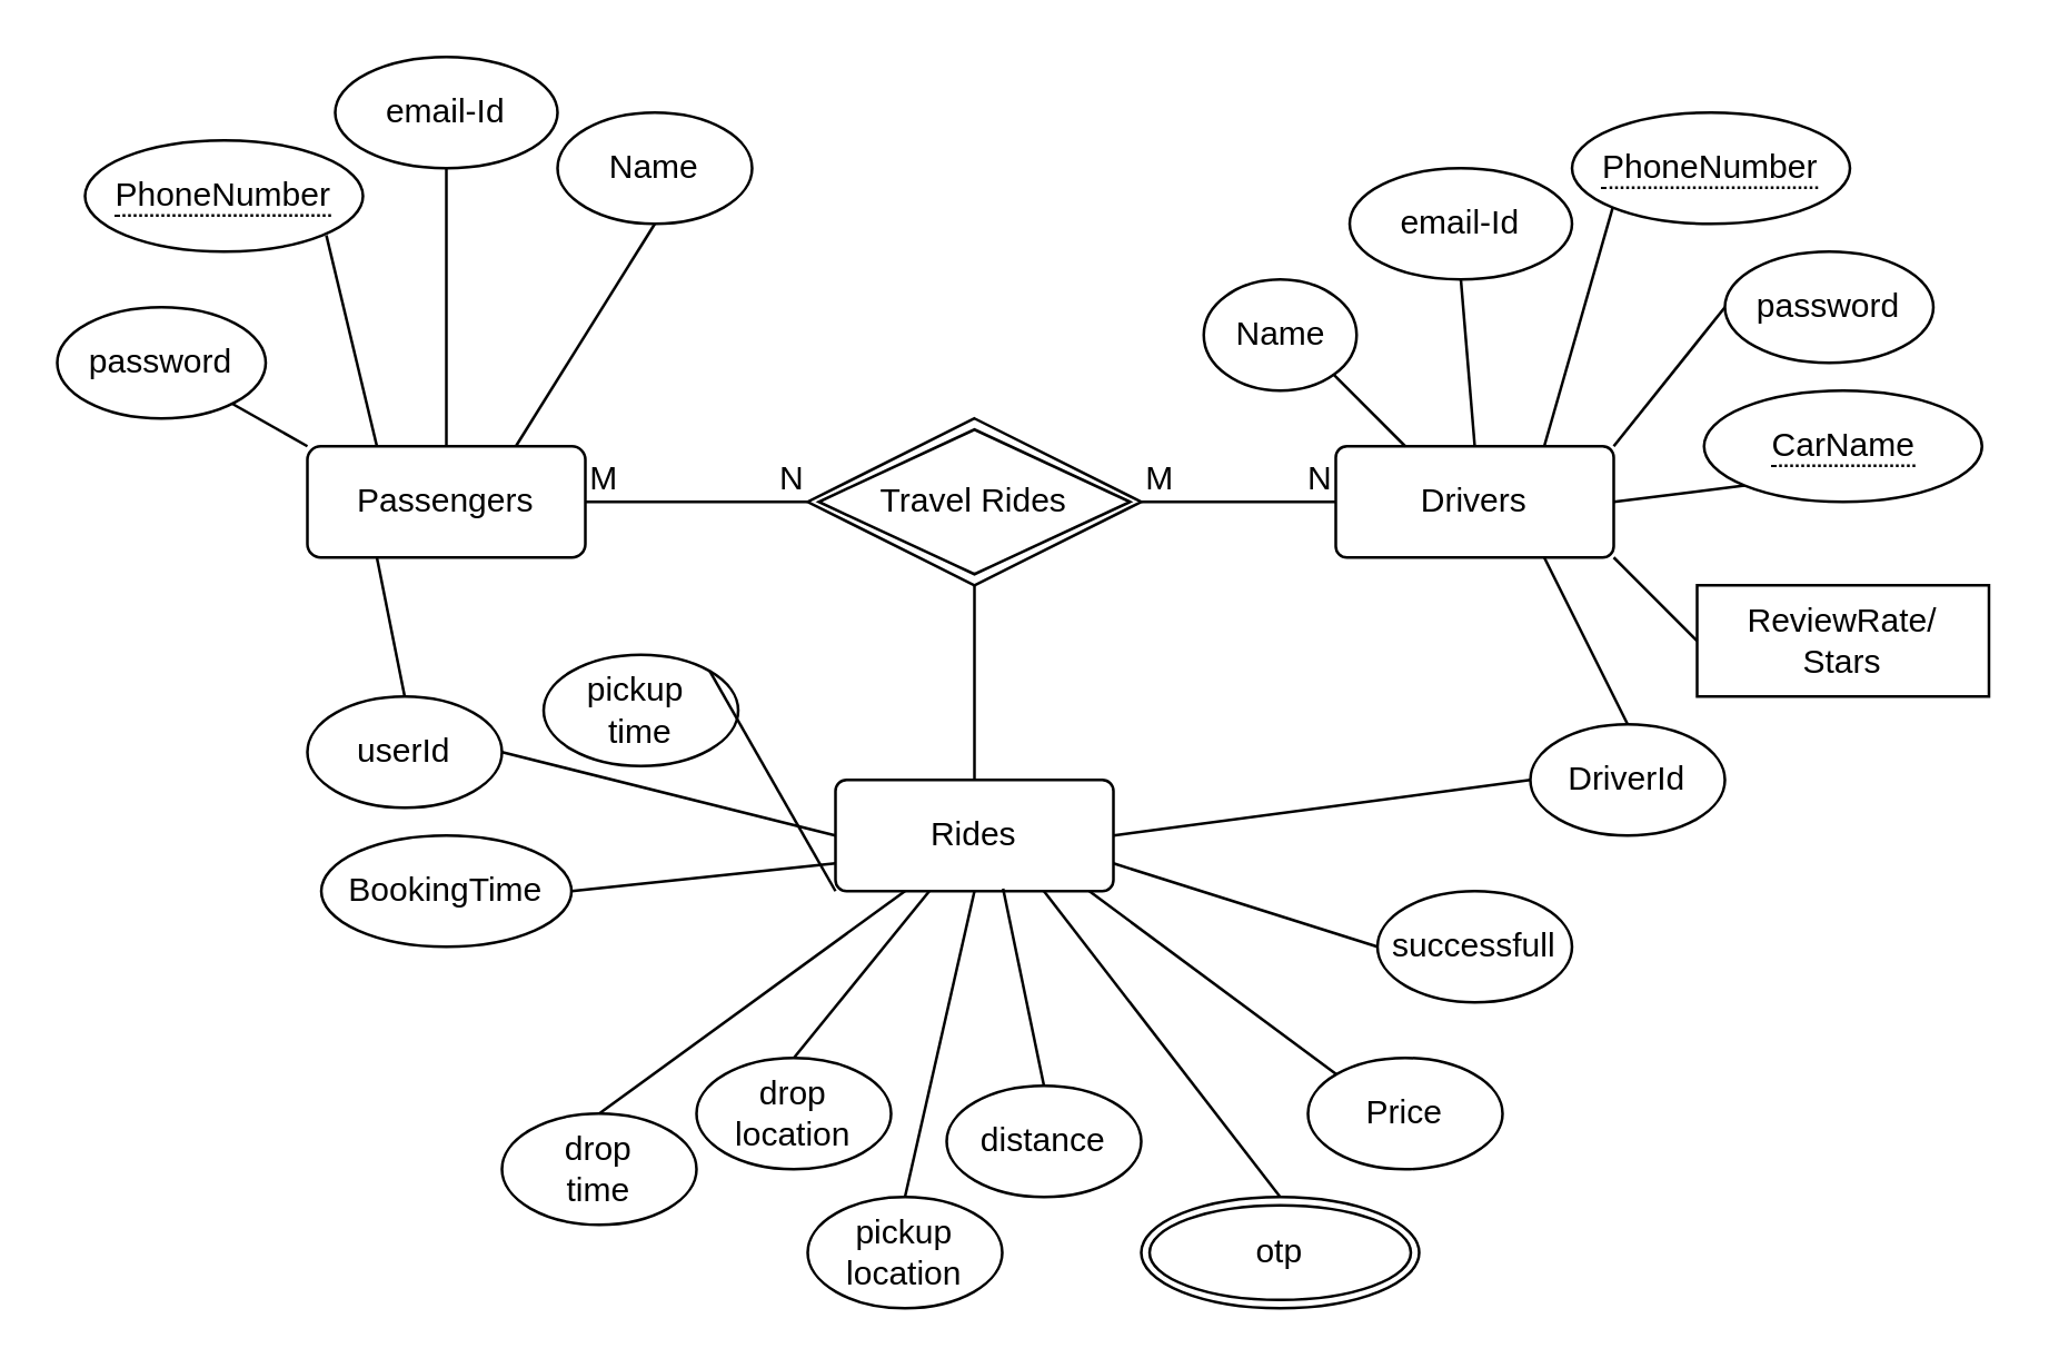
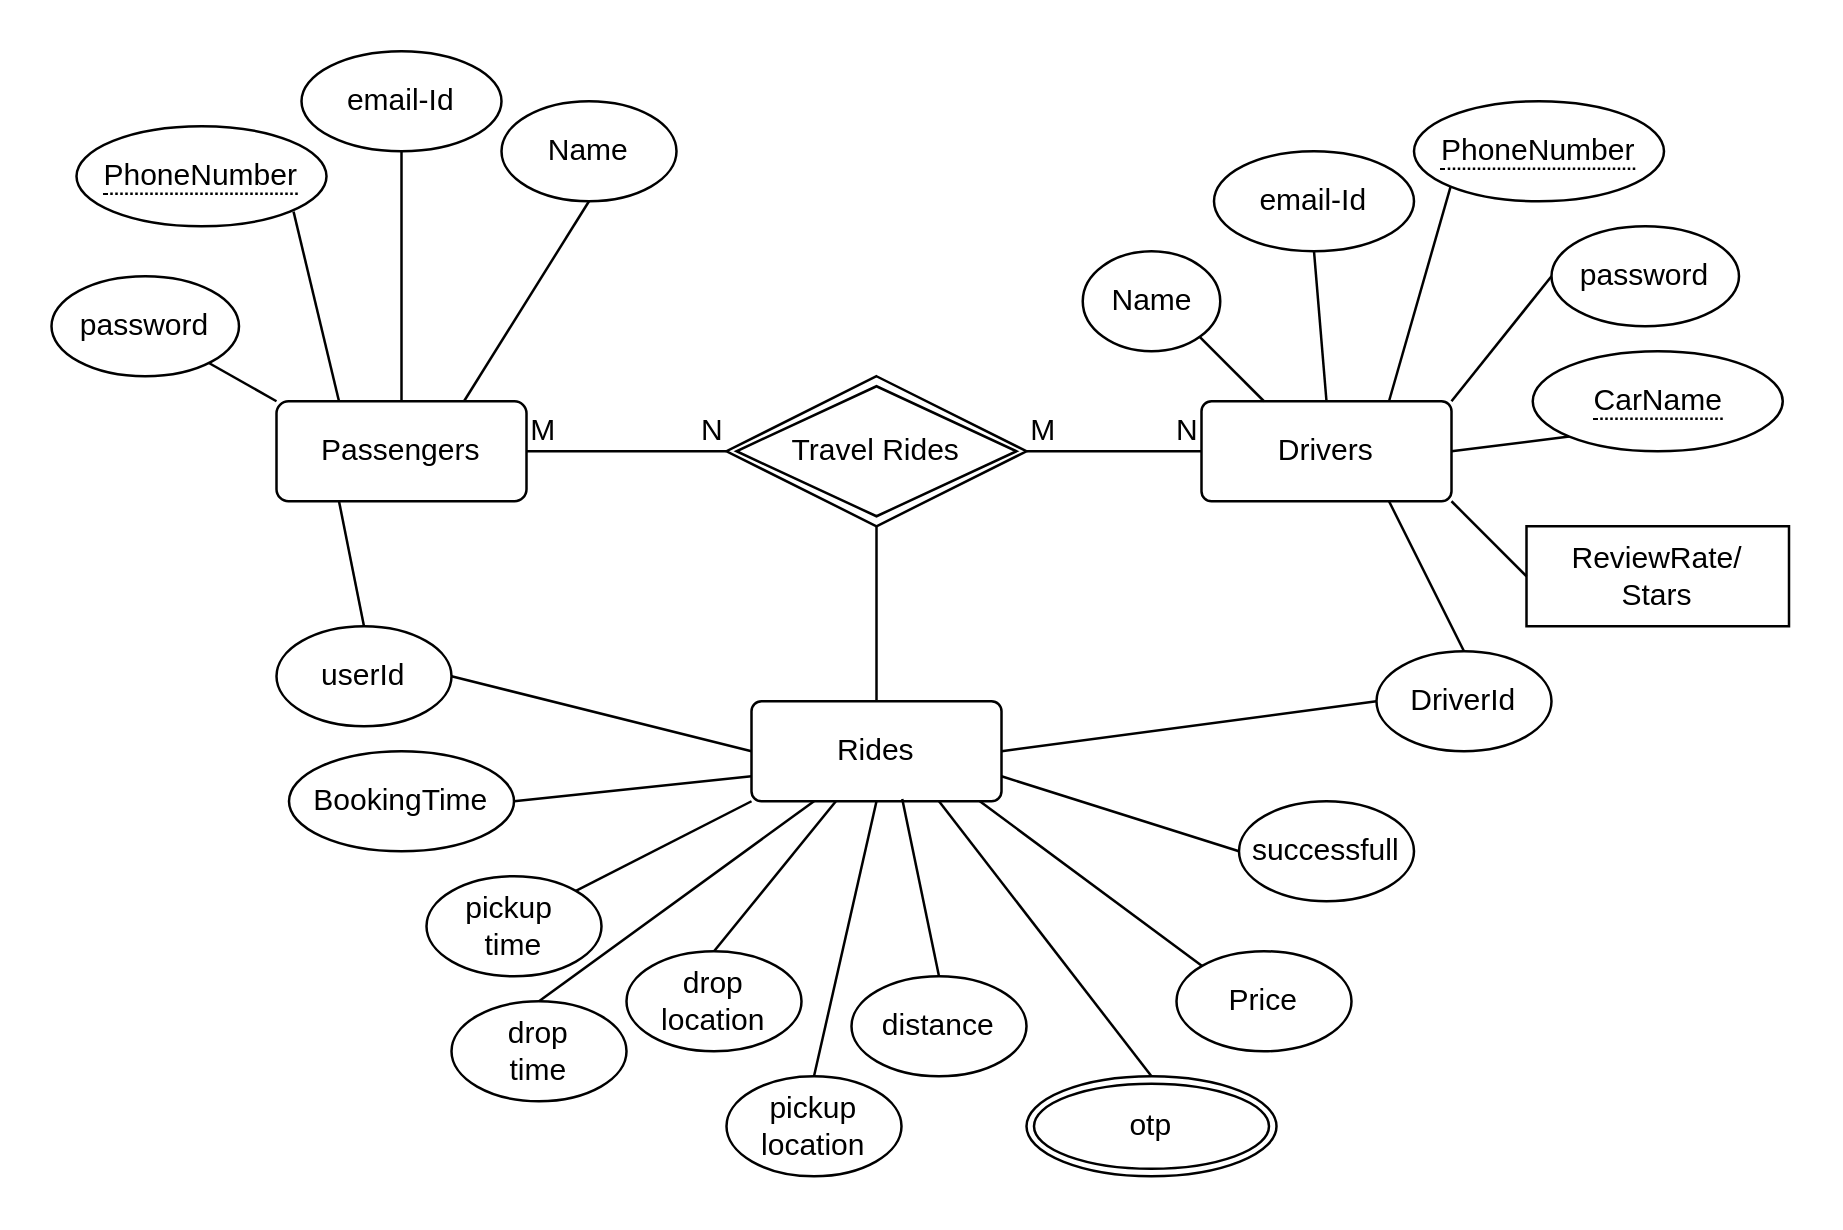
  <mxCell id="0" />
  <mxCell id="1" parent="0" />
  <mxCell id="2" value="Travel Rides" style="shape=rhombus;double=1;perimeter=rhombusPerimeter;whiteSpace=wrap;html=1;align=center;" vertex="1" parent="1"><mxGeometry x="290" y="150" width="120" height="60" as="geometry" /></mxCell>
  <mxCell id="3" value="Passengers" style="rounded=1;arcSize=12;whiteSpace=wrap;html=1;align=center;" vertex="1" parent="1"><mxGeometry x="110" y="160" width="100" height="40" as="geometry" /></mxCell>
  <mxCell id="4" value="Drivers" style="rounded=1;arcSize=10;whiteSpace=wrap;html=1;align=center;" vertex="1" parent="1"><mxGeometry x="480" y="160" width="100" height="40" as="geometry" /></mxCell>
  <mxCell id="5" value="Name" style="ellipse;whiteSpace=wrap;html=1;align=center;" vertex="1" parent="1"><mxGeometry x="200" y="40" width="70" height="40" as="geometry" /></mxCell>
  <mxCell id="6" value="" style="endArrow=none;html=1;rounded=0;entryX=0.5;entryY=1;entryDx=0;entryDy=0;exitX=0.75;exitY=0;exitDx=0;exitDy=0;" edge="1" parent="1" source="3" target="5"><mxGeometry width="50" height="50" relative="1" as="geometry"><mxPoint x="400" y="220" as="sourcePoint" /><mxPoint x="450" y="170" as="targetPoint" /></mxGeometry></mxCell>
  <mxCell id="7" value="email-Id" style="ellipse;whiteSpace=wrap;html=1;align=center;" vertex="1" parent="1"><mxGeometry x="120" y="20" width="80" height="40" as="geometry" /></mxCell>
  <mxCell id="8" value="Rides" style="rounded=1;arcSize=10;whiteSpace=wrap;html=1;align=center;points=[[0,0,0,0,0],[0,0.25,0,0,0],[0,0.5,0,0,0],[0,0.75,0,0,0],[0,1,0,0,0],[0.25,0,0,0,0],[0.25,1,0,0,0],[0.5,0,0,0,0],[0.5,1,0,0,0],[0.75,0,0,0,0],[0.75,1,0,0,0],[1,0,0,0,0],[1,0.25,0,0,0],[1,0.5,0,0,0],[1,0.75,0,0,0],[1,1,0,0,0]];" vertex="1" parent="1"><mxGeometry x="300" y="280" width="100" height="40" as="geometry" /></mxCell>
  <mxCell id="9" value="password" style="ellipse;whiteSpace=wrap;html=1;align=center;" vertex="1" parent="1"><mxGeometry x="20" y="110" width="75" height="40" as="geometry" /></mxCell>
  <mxCell id="10" value="" style="endArrow=none;html=1;rounded=0;entryX=0.5;entryY=1;entryDx=0;entryDy=0;exitX=0.5;exitY=0;exitDx=0;exitDy=0;" edge="1" parent="1" source="3" target="7"><mxGeometry width="50" height="50" relative="1" as="geometry"><mxPoint x="120" y="140" as="sourcePoint" /><mxPoint x="170" y="90" as="targetPoint" /></mxGeometry></mxCell>
  <mxCell id="11" value="" style="endArrow=none;html=1;rounded=0;entryX=1;entryY=1;entryDx=0;entryDy=0;exitX=0.25;exitY=0;exitDx=0;exitDy=0;" edge="1" parent="1" source="3"><mxGeometry width="50" height="50" relative="1" as="geometry"><mxPoint x="400" y="220" as="sourcePoint" /><mxPoint x="116.82" y="84.142" as="targetPoint" /></mxGeometry></mxCell>
  <mxCell id="12" value="" style="endArrow=none;html=1;rounded=0;entryX=0;entryY=0;entryDx=0;entryDy=0;" edge="1" parent="1" source="9" target="3"><mxGeometry width="50" height="50" relative="1" as="geometry"><mxPoint x="58" y="110" as="sourcePoint" /><mxPoint x="450" y="170" as="targetPoint" /></mxGeometry></mxCell>
  <mxCell id="13" value="Name" style="ellipse;whiteSpace=wrap;html=1;align=center;" vertex="1" parent="1"><mxGeometry x="432.5" y="100" width="55" height="40" as="geometry" /></mxCell>
  <mxCell id="14" value="email-Id" style="ellipse;whiteSpace=wrap;html=1;align=center;" vertex="1" parent="1"><mxGeometry x="485" y="60" width="80" height="40" as="geometry" /></mxCell>
  <mxCell id="15" value="password" style="ellipse;whiteSpace=wrap;html=1;align=center;" vertex="1" parent="1"><mxGeometry x="620" y="90" width="75" height="40" as="geometry" /></mxCell>
  <mxCell id="16" value="" style="endArrow=none;html=1;rounded=0;entryX=0;entryY=0.5;entryDx=0;entryDy=0;" edge="1" parent="1" target="15"><mxGeometry width="50" height="50" relative="1" as="geometry"><mxPoint x="580" y="160" as="sourcePoint" /><mxPoint x="630" y="110" as="targetPoint" /></mxGeometry></mxCell>
  <mxCell id="17" value="" style="endArrow=none;html=1;rounded=0;entryX=0;entryY=1;entryDx=0;entryDy=0;exitX=0.75;exitY=0;exitDx=0;exitDy=0;" edge="1" parent="1" source="4" target="48"><mxGeometry width="50" height="50" relative="1" as="geometry"><mxPoint x="410" y="280" as="sourcePoint" /><mxPoint x="603.18" y="84.142" as="targetPoint" /></mxGeometry></mxCell>
  <mxCell id="18" value="" style="endArrow=none;html=1;rounded=0;entryX=0.5;entryY=1;entryDx=0;entryDy=0;exitX=0.5;exitY=0;exitDx=0;exitDy=0;" edge="1" parent="1" source="4" target="14"><mxGeometry width="50" height="50" relative="1" as="geometry"><mxPoint x="410" y="280" as="sourcePoint" /><mxPoint x="460" y="230" as="targetPoint" /></mxGeometry></mxCell>
  <mxCell id="19" value="" style="endArrow=none;html=1;rounded=0;entryX=1;entryY=1;entryDx=0;entryDy=0;exitX=0.25;exitY=0;exitDx=0;exitDy=0;" edge="1" parent="1" source="4" target="13"><mxGeometry width="50" height="50" relative="1" as="geometry"><mxPoint x="410" y="280" as="sourcePoint" /><mxPoint x="460" y="230" as="targetPoint" /></mxGeometry></mxCell>
  <mxCell id="20" value="userId" style="ellipse;whiteSpace=wrap;html=1;align=center;" vertex="1" parent="1"><mxGeometry x="110" y="250" width="70" height="40" as="geometry" /></mxCell>
  <mxCell id="21" value="DriverId" style="ellipse;whiteSpace=wrap;html=1;align=center;" vertex="1" parent="1"><mxGeometry x="550" y="260" width="70" height="40" as="geometry" /></mxCell>
  <mxCell id="22" value="" style="endArrow=none;html=1;rounded=0;entryX=0.75;entryY=1;entryDx=0;entryDy=0;exitX=0.5;exitY=0;exitDx=0;exitDy=0;" edge="1" parent="1" source="21" target="4"><mxGeometry width="50" height="50" relative="1" as="geometry"><mxPoint x="410" y="280" as="sourcePoint" /><mxPoint x="460" y="230" as="targetPoint" /></mxGeometry></mxCell>
  <mxCell id="23" value="" style="endArrow=none;html=1;rounded=0;entryX=0.25;entryY=1;entryDx=0;entryDy=0;exitX=0.5;exitY=0;exitDx=0;exitDy=0;" edge="1" parent="1" source="20" target="3"><mxGeometry width="50" height="50" relative="1" as="geometry"><mxPoint x="100" y="250" as="sourcePoint" /><mxPoint x="150" y="200" as="targetPoint" /></mxGeometry></mxCell>
  <mxCell id="24" value="" style="endArrow=none;html=1;rounded=0;exitX=1;exitY=0.5;exitDx=0;exitDy=0;entryX=0;entryY=1;entryDx=0;entryDy=0;" edge="1" parent="1" source="4" target="50"><mxGeometry width="50" height="50" relative="1" as="geometry"><mxPoint x="410" y="280" as="sourcePoint" /><mxPoint x="660" y="180" as="targetPoint" /></mxGeometry></mxCell>
  <mxCell id="25" value="ReviewRate/&lt;br&gt;Stars" style="whiteSpace=wrap;html=1;align=center;rounded=0;" vertex="1" parent="1"><mxGeometry x="610" y="210" width="105" height="40" as="geometry" /></mxCell>
  <mxCell id="26" value="" style="endArrow=none;html=1;rounded=0;entryX=1;entryY=1;entryDx=0;entryDy=0;exitX=0;exitY=0.5;exitDx=0;exitDy=0;" edge="1" parent="1" source="25" target="4"><mxGeometry width="50" height="50" relative="1" as="geometry"><mxPoint x="410" y="280" as="sourcePoint" /><mxPoint x="460" y="230" as="targetPoint" /></mxGeometry></mxCell>
  <mxCell id="27" value="BookingTime" style="ellipse;whiteSpace=wrap;html=1;align=center;" vertex="1" parent="1"><mxGeometry x="115" y="300" width="90" height="40" as="geometry" /></mxCell>
  <mxCell id="28" value="Price" style="ellipse;whiteSpace=wrap;html=1;align=center;" vertex="1" parent="1"><mxGeometry x="470" y="380" width="70" height="40" as="geometry" /></mxCell>
  <mxCell id="29" value="distance" style="ellipse;whiteSpace=wrap;html=1;align=center;" vertex="1" parent="1"><mxGeometry x="340" y="390" width="70" height="40" as="geometry" /></mxCell>
  <mxCell id="30" value="pickup&lt;br&gt;location" style="ellipse;whiteSpace=wrap;html=1;align=center;" vertex="1" parent="1"><mxGeometry x="290" y="430" width="70" height="40" as="geometry" /></mxCell>
  <mxCell id="31" value="drop&lt;br&gt;location" style="ellipse;whiteSpace=wrap;html=1;align=center;" vertex="1" parent="1"><mxGeometry x="250" y="380" width="70" height="40" as="geometry" /></mxCell>
- <mxCell id="32" value="pickup&amp;nbsp;&lt;br&gt;time" style="ellipse;whiteSpace=wrap;html=1;align=center;" vertex="1" parent="1"><mxGeometry x="195" y="235" width="70" height="40" as="geometry" /></mxCell>
+ <mxCell id="32" value="pickup&amp;nbsp;&lt;br&gt;time" style="ellipse;whiteSpace=wrap;html=1;align=center;" vertex="1" parent="1"><mxGeometry x="170" y="350" width="70" height="40" as="geometry" /></mxCell>
  <mxCell id="33" value="drop&lt;br&gt;time" style="ellipse;whiteSpace=wrap;html=1;align=center;" vertex="1" parent="1"><mxGeometry x="180" y="400" width="70" height="40" as="geometry" /></mxCell>
  <mxCell id="34" value="successfull" style="ellipse;whiteSpace=wrap;html=1;align=center;" vertex="1" parent="1"><mxGeometry x="495" y="320" width="70" height="40" as="geometry" /></mxCell>
  <mxCell id="35" value="" style="endArrow=none;html=1;rounded=0;entryX=0;entryY=0.5;entryDx=0;entryDy=0;exitX=1;exitY=0.5;exitDx=0;exitDy=0;" edge="1" parent="1" source="20" target="8"><mxGeometry width="50" height="50" relative="1" as="geometry"><mxPoint x="220" y="350" as="sourcePoint" /><mxPoint x="270" y="300" as="targetPoint" /></mxGeometry></mxCell>
  <mxCell id="36" value="" style="endArrow=none;html=1;rounded=0;entryX=0;entryY=0.5;entryDx=0;entryDy=0;exitX=1;exitY=0.5;exitDx=0;exitDy=0;exitPerimeter=0;" edge="1" parent="1" source="8" target="21"><mxGeometry width="50" height="50" relative="1" as="geometry"><mxPoint x="460" y="290" as="sourcePoint" /><mxPoint x="580" y="330" as="targetPoint" /></mxGeometry></mxCell>
  <mxCell id="37" style="edgeStyle=orthogonalEdgeStyle;rounded=0;orthogonalLoop=1;jettySize=auto;html=1;exitX=0.5;exitY=1;exitDx=0;exitDy=0;" edge="1" parent="1" source="28" target="28"><mxGeometry relative="1" as="geometry" /></mxCell>
  <mxCell id="38" value="" style="endArrow=none;html=1;rounded=0;exitX=1;exitY=0.5;exitDx=0;exitDy=0;entryX=0;entryY=0.75;entryDx=0;entryDy=0;" edge="1" parent="1" source="27" target="8"><mxGeometry width="50" height="50" relative="1" as="geometry"><mxPoint x="420" y="290" as="sourcePoint" /><mxPoint x="470" y="240" as="targetPoint" /></mxGeometry></mxCell>
  <mxCell id="39" value="" style="endArrow=none;html=1;rounded=0;exitX=1;exitY=0;exitDx=0;exitDy=0;entryX=0;entryY=1;entryDx=0;entryDy=0;" edge="1" parent="1" source="32" target="8"><mxGeometry width="50" height="50" relative="1" as="geometry"><mxPoint x="420" y="290" as="sourcePoint" /><mxPoint x="470" y="240" as="targetPoint" /></mxGeometry></mxCell>
  <mxCell id="40" value="" style="endArrow=none;html=1;rounded=0;exitX=0.5;exitY=0;exitDx=0;exitDy=0;entryX=0.25;entryY=1;entryDx=0;entryDy=0;" edge="1" parent="1" source="33" target="8"><mxGeometry width="50" height="50" relative="1" as="geometry"><mxPoint x="420" y="290" as="sourcePoint" /><mxPoint x="470" y="240" as="targetPoint" /></mxGeometry></mxCell>
  <mxCell id="41" value="" style="endArrow=none;html=1;rounded=0;exitX=0.5;exitY=0;exitDx=0;exitDy=0;" edge="1" parent="1" source="31" target="8"><mxGeometry width="50" height="50" relative="1" as="geometry"><mxPoint x="420" y="290" as="sourcePoint" /><mxPoint x="470" y="240" as="targetPoint" /></mxGeometry></mxCell>
  <mxCell id="42" value="" style="endArrow=none;html=1;rounded=0;exitX=0.5;exitY=1;exitDx=0;exitDy=0;entryX=0.5;entryY=0;entryDx=0;entryDy=0;" edge="1" parent="1" source="8" target="30"><mxGeometry width="50" height="50" relative="1" as="geometry"><mxPoint x="420" y="290" as="sourcePoint" /><mxPoint x="470" y="240" as="targetPoint" /></mxGeometry></mxCell>
  <mxCell id="43" value="" style="endArrow=none;html=1;rounded=0;exitX=0.603;exitY=0.977;exitDx=0;exitDy=0;entryX=0.5;entryY=0;entryDx=0;entryDy=0;exitPerimeter=0;" edge="1" parent="1" source="8" target="29"><mxGeometry width="50" height="50" relative="1" as="geometry"><mxPoint x="420" y="290" as="sourcePoint" /><mxPoint x="470" y="240" as="targetPoint" /></mxGeometry></mxCell>
  <mxCell id="44" value="" style="endArrow=none;html=1;rounded=0;exitX=0.75;exitY=1;exitDx=0;exitDy=0;exitPerimeter=0;entryX=0.5;entryY=0;entryDx=0;entryDy=0;" edge="1" parent="1" source="8" target="47"><mxGeometry width="50" height="50" relative="1" as="geometry"><mxPoint x="420" y="290" as="sourcePoint" /><mxPoint x="435" y="440" as="targetPoint" /></mxGeometry></mxCell>
  <mxCell id="45" value="" style="endArrow=none;html=1;rounded=0;entryX=0;entryY=0;entryDx=0;entryDy=0;exitX=0.912;exitY=0.998;exitDx=0;exitDy=0;exitPerimeter=0;" edge="1" parent="1" source="8" target="28"><mxGeometry width="50" height="50" relative="1" as="geometry"><mxPoint x="410" y="320" as="sourcePoint" /><mxPoint x="470" y="240" as="targetPoint" /></mxGeometry></mxCell>
  <mxCell id="46" value="" style="endArrow=none;html=1;rounded=0;entryX=0;entryY=0.5;entryDx=0;entryDy=0;exitX=1;exitY=0.75;exitDx=0;exitDy=0;exitPerimeter=0;" edge="1" parent="1" source="8" target="34"><mxGeometry width="50" height="50" relative="1" as="geometry"><mxPoint x="400" y="310" as="sourcePoint" /><mxPoint x="470" y="240" as="targetPoint" /></mxGeometry></mxCell>
  <mxCell id="47" value="otp" style="ellipse;shape=doubleEllipse;margin=3;whiteSpace=wrap;html=1;align=center;" vertex="1" parent="1"><mxGeometry x="410" y="430" width="100" height="40" as="geometry" /></mxCell>
  <mxCell id="48" value="&lt;span style=&quot;border-bottom: 1px dotted&quot;&gt;PhoneNumber&lt;/span&gt;" style="ellipse;whiteSpace=wrap;html=1;align=center;" vertex="1" parent="1"><mxGeometry x="565" y="40" width="100" height="40" as="geometry" /></mxCell>
  <mxCell id="49" value="&lt;span style=&quot;border-bottom: 1px dotted&quot;&gt;PhoneNumber&lt;/span&gt;" style="ellipse;whiteSpace=wrap;html=1;align=center;" vertex="1" parent="1"><mxGeometry x="30" y="50" width="100" height="40" as="geometry" /></mxCell>
  <mxCell id="50" value="&lt;span style=&quot;border-bottom: 1px dotted&quot;&gt;CarName&lt;br&gt;&lt;/span&gt;" style="ellipse;whiteSpace=wrap;html=1;align=center;" vertex="1" parent="1"><mxGeometry x="612.5" y="140" width="100" height="40" as="geometry" /></mxCell>
  <mxCell id="51" value="" style="endArrow=none;html=1;rounded=0;entryX=0;entryY=0.5;entryDx=0;entryDy=0;" edge="1" parent="1" target="2"><mxGeometry relative="1" as="geometry"><mxPoint x="210" y="180" as="sourcePoint" /><mxPoint x="290" y="180" as="targetPoint" /></mxGeometry></mxCell>
  <mxCell id="52" value="M" style="resizable=0;html=1;whiteSpace=wrap;align=left;verticalAlign=bottom;" connectable="0" vertex="1" parent="51"><mxGeometry x="-1" relative="1" as="geometry" /></mxCell>
  <mxCell id="53" value="N" style="resizable=0;html=1;whiteSpace=wrap;align=right;verticalAlign=bottom;" connectable="0" vertex="1" parent="51"><mxGeometry x="1" relative="1" as="geometry" /></mxCell>
  <mxCell id="54" value="" style="endArrow=none;html=1;rounded=0;exitX=1;exitY=0.5;exitDx=0;exitDy=0;entryX=0;entryY=0.5;entryDx=0;entryDy=0;" edge="1" parent="1" source="2" target="4"><mxGeometry relative="1" as="geometry"><mxPoint x="405" y="179.38" as="sourcePoint" /><mxPoint x="480" y="180" as="targetPoint" /></mxGeometry></mxCell>
  <mxCell id="55" value="M" style="resizable=0;html=1;whiteSpace=wrap;align=left;verticalAlign=bottom;" connectable="0" vertex="1" parent="54"><mxGeometry x="-1" relative="1" as="geometry" /></mxCell>
  <mxCell id="56" value="N" style="resizable=0;html=1;whiteSpace=wrap;align=right;verticalAlign=bottom;" connectable="0" vertex="1" parent="54"><mxGeometry x="1" relative="1" as="geometry" /></mxCell>
  <mxCell id="57" value="" style="endArrow=none;html=1;rounded=0;entryX=0.5;entryY=1;entryDx=0;entryDy=0;exitX=0.5;exitY=0;exitDx=0;exitDy=0;exitPerimeter=0;" edge="1" parent="1" source="8" target="2"><mxGeometry width="50" height="50" relative="1" as="geometry"><mxPoint x="220" y="300" as="sourcePoint" /><mxPoint x="270" y="250" as="targetPoint" /></mxGeometry></mxCell>
